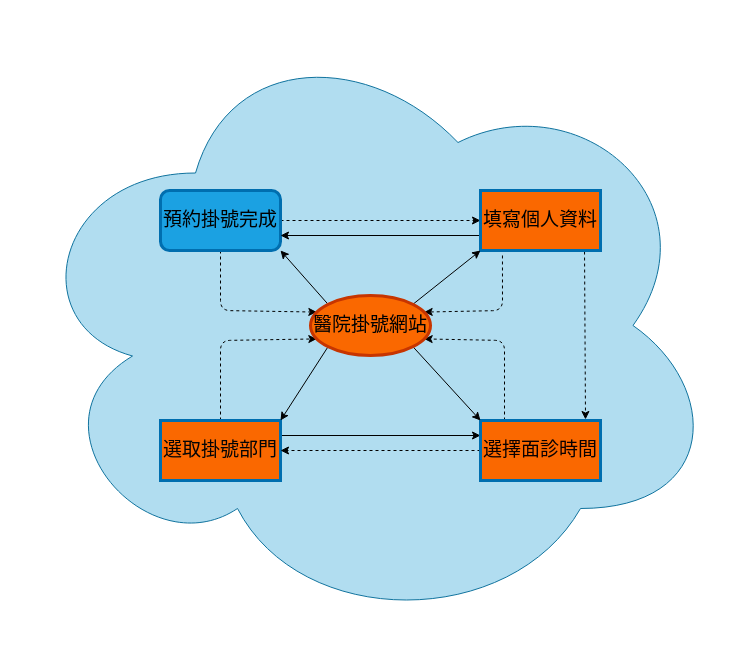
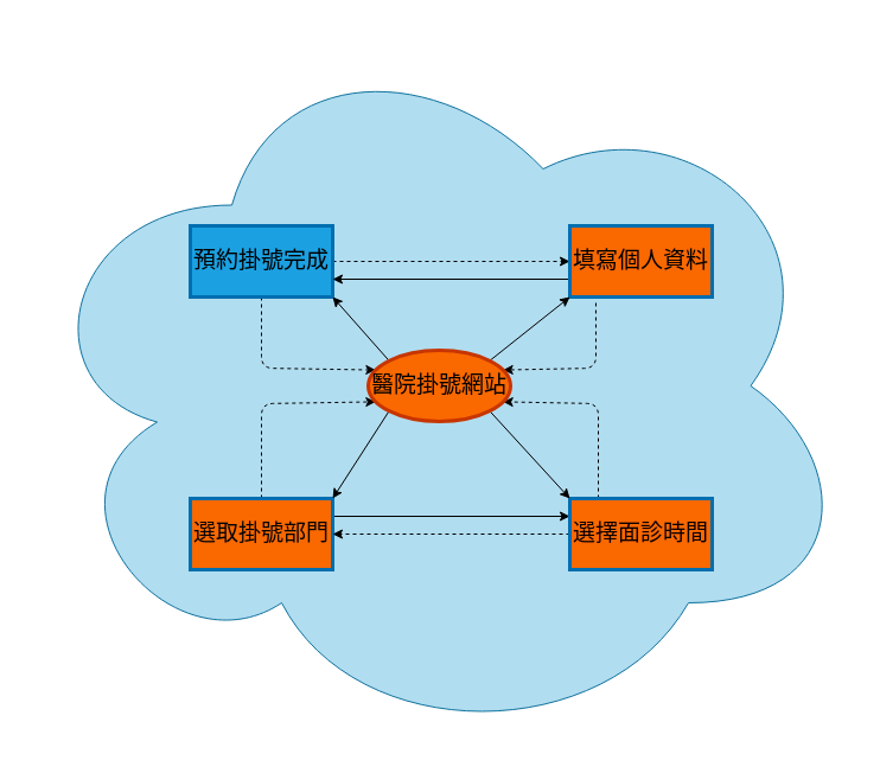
  <mxCell id="0" />
  <mxCell id="1" parent="0" />
  <mxCell id="2" value="" style="ellipse;shape=cloud;whiteSpace=wrap;html=1;fillColor=#b1ddf0;strokeColor=#10739e;" vertex="1" parent="1"><mxGeometry x="20" y="20" width="700" height="610" as="geometry" /></mxCell>
  <mxCell id="3" style="edgeStyle=none;html=1;fontSize=19;dashed=1;" edge="1" parent="1" source="5" target="9"><mxGeometry relative="1" as="geometry" /></mxCell>
  <mxCell id="4" style="edgeStyle=none;html=1;entryX=0;entryY=0.25;entryDx=0;entryDy=0;dashed=1;fontSize=19;fontColor=#050505;" edge="1" parent="1" source="5" target="20"><mxGeometry relative="1" as="geometry"><Array as="points"><mxPoint x="220" y="310" /></Array></mxGeometry></mxCell>
- <mxCell id="5" value="&lt;font color=&quot;#000000&quot; style=&quot;font-size: 19px;&quot;&gt;預約掛號完成&lt;/font&gt;" style="whiteSpace=wrap;html=1;strokeWidth=3;fillColor=#1ba1e2;fontColor=#ffffff;strokeColor=#006EAF;rounded=1;" vertex="1" parent="1"><mxGeometry x="160" y="190" width="120" height="60" as="geometry" /></mxCell>
- <mxCell id="6" style="edgeStyle=none;html=1;dashed=1;fontSize=19;fontColor=#050505;exitX=0.867;exitY=1.017;exitDx=0;exitDy=0;exitPerimeter=0;entryX=0.875;entryY=-0.017;entryDx=0;entryDy=0;entryPerimeter=0;" edge="1" parent="1" source="9" target="15"><mxGeometry relative="1" as="geometry"><mxPoint x="580" y="420" as="targetPoint" /></mxGeometry></mxCell>
+ <mxCell id="5" value="&lt;font color=&quot;#000000&quot; style=&quot;font-size: 19px;&quot;&gt;預約掛號完成&lt;/font&gt;" style="rounded=0;whiteSpace=wrap;html=1;strokeWidth=3;fillColor=#1ba1e2;fontColor=#ffffff;strokeColor=#006EAF;" vertex="1" parent="1"><mxGeometry x="160" y="190" width="120" height="60" as="geometry" /></mxCell>
  <mxCell id="7" style="edgeStyle=none;html=1;entryX=1;entryY=0.25;entryDx=0;entryDy=0;dashed=1;fontSize=19;fontColor=#050505;exitX=0.183;exitY=1.083;exitDx=0;exitDy=0;exitPerimeter=0;" edge="1" parent="1" source="9" target="20"><mxGeometry relative="1" as="geometry"><Array as="points"><mxPoint x="502" y="310" /></Array></mxGeometry></mxCell>
  <mxCell id="8" style="edgeStyle=none;html=1;entryX=1;entryY=0.75;entryDx=0;entryDy=0;fontSize=19;fontColor=#050505;exitX=0;exitY=0.75;exitDx=0;exitDy=0;" edge="1" parent="1" source="9" target="5"><mxGeometry relative="1" as="geometry" /></mxCell>
  <mxCell id="9" value="&lt;font color=&quot;#000000&quot; style=&quot;font-size: 19px;&quot;&gt;填寫個人資料&lt;/font&gt;" style="rounded=0;whiteSpace=wrap;html=1;strokeWidth=3;fillColor=#fa6800;fontColor=#ffffff;strokeColor=#006EAF;" vertex="1" parent="1"><mxGeometry x="480" y="190" width="120" height="60" as="geometry" /></mxCell>
  <mxCell id="10" style="edgeStyle=none;html=1;entryX=0;entryY=0.75;entryDx=0;entryDy=0;dashed=1;fontSize=19;fontColor=#050505;" edge="1" parent="1" source="12" target="20"><mxGeometry relative="1" as="geometry"><Array as="points"><mxPoint x="220" y="340" /></Array></mxGeometry></mxCell>
  <mxCell id="11" style="edgeStyle=none;html=1;entryX=0;entryY=0.25;entryDx=0;entryDy=0;fontSize=19;fontColor=#050505;exitX=1;exitY=0.25;exitDx=0;exitDy=0;" edge="1" parent="1" source="12" target="15"><mxGeometry relative="1" as="geometry" /></mxCell>
  <mxCell id="12" value="&lt;font color=&quot;#050505&quot; style=&quot;font-size: 19px;&quot;&gt;選取掛號部門&lt;/font&gt;" style="rounded=0;whiteSpace=wrap;html=1;strokeWidth=3;fillColor=#fa6800;fontColor=#ffffff;strokeColor=#006EAF;" vertex="1" parent="1"><mxGeometry x="160" y="420" width="120" height="60" as="geometry" /></mxCell>
  <mxCell id="13" style="edgeStyle=none;html=1;entryX=1;entryY=0.5;entryDx=0;entryDy=0;dashed=1;fontSize=19;" edge="1" parent="1" source="15" target="12"><mxGeometry relative="1" as="geometry" /></mxCell>
  <mxCell id="14" style="edgeStyle=none;html=1;entryX=1;entryY=0.75;entryDx=0;entryDy=0;dashed=1;fontSize=19;fontColor=#050505;exitX=0.2;exitY=0;exitDx=0;exitDy=0;exitPerimeter=0;" edge="1" parent="1" source="15" target="20"><mxGeometry relative="1" as="geometry"><mxPoint x="500" y="410" as="sourcePoint" /><Array as="points"><mxPoint x="504" y="340" /></Array></mxGeometry></mxCell>
  <mxCell id="15" value="&lt;font color=&quot;#0a0000&quot; style=&quot;font-size: 19px;&quot;&gt;選擇面診時間&lt;/font&gt;" style="rounded=0;whiteSpace=wrap;html=1;strokeWidth=3;fillColor=#fa6800;fontColor=#ffffff;strokeColor=#006EAF;" vertex="1" parent="1"><mxGeometry x="480" y="420" width="120" height="60" as="geometry" /></mxCell>
  <mxCell id="16" style="edgeStyle=none;html=1;entryX=1;entryY=1;entryDx=0;entryDy=0;fontSize=19;fontColor=#050505;exitX=0;exitY=0;exitDx=0;exitDy=0;" edge="1" parent="1" source="20" target="5"><mxGeometry relative="1" as="geometry" /></mxCell>
  <mxCell id="17" style="edgeStyle=none;html=1;entryX=0;entryY=1;entryDx=0;entryDy=0;fontSize=19;fontColor=#050505;exitX=1;exitY=0;exitDx=0;exitDy=0;" edge="1" parent="1" source="20" target="9"><mxGeometry relative="1" as="geometry"><mxPoint x="430" y="290" as="sourcePoint" /></mxGeometry></mxCell>
  <mxCell id="18" style="edgeStyle=none;html=1;entryX=1;entryY=0;entryDx=0;entryDy=0;fontSize=19;fontColor=#050505;exitX=0;exitY=1;exitDx=0;exitDy=0;" edge="1" parent="1" source="20" target="12"><mxGeometry relative="1" as="geometry" /></mxCell>
  <mxCell id="19" style="edgeStyle=none;html=1;entryX=0;entryY=0;entryDx=0;entryDy=0;fontSize=19;fontColor=#050505;exitX=1;exitY=1;exitDx=0;exitDy=0;" edge="1" parent="1" source="20" target="15"><mxGeometry relative="1" as="geometry" /></mxCell>
  <mxCell id="20" value="醫院掛號網站" style="ellipse;whiteSpace=wrap;html=1;strokeWidth=3;fontSize=19;fillColor=#fa6800;fontColor=#000000;strokeColor=#C73500;" vertex="1" parent="1"><mxGeometry x="310" y="295" width="120" height="60" as="geometry" /></mxCell>
